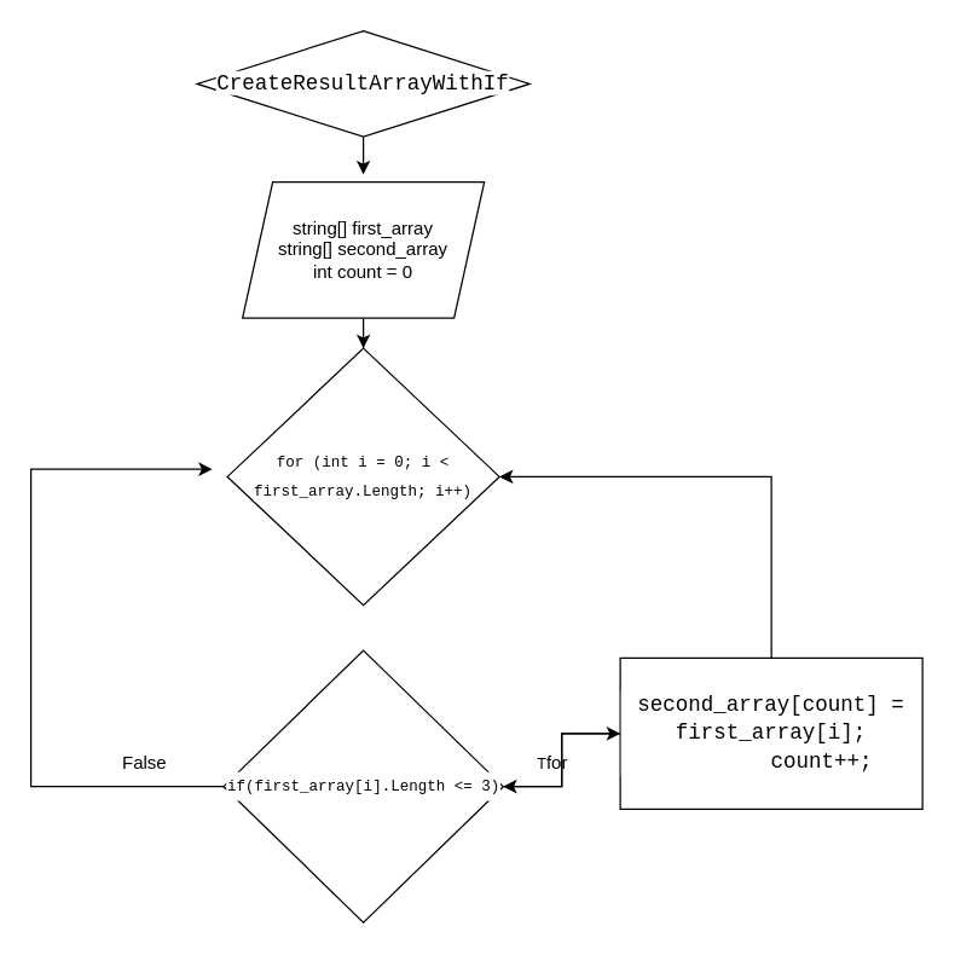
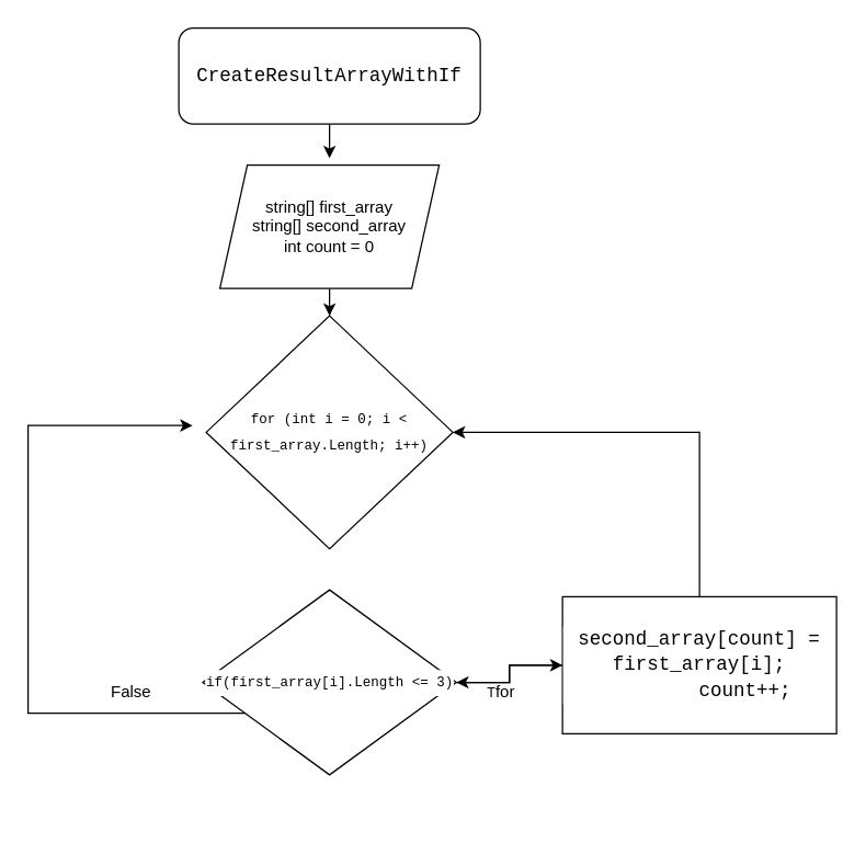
  <mxCell id="0" />
  <mxCell id="1" parent="0" />
  <mxCell id="2" style="edgeStyle=orthogonalEdgeStyle;rounded=0;orthogonalLoop=1;jettySize=auto;html=1;" edge="1" parent="1" source="3"><mxGeometry relative="1" as="geometry"><mxPoint x="240" y="115" as="targetPoint" /></mxGeometry></mxCell>
- <mxCell id="3" value="&lt;div style=&quot;font-family: Consolas, &amp;quot;Courier New&amp;quot;, monospace; font-size: 14px; line-height: 19px;&quot;&gt;&lt;span style=&quot;background-color: rgb(255, 255, 255);&quot;&gt;CreateResultArrayWithIf&lt;/span&gt;&lt;/div&gt;" style="rhombus;whiteSpace=wrap;html=1;" vertex="1" parent="1"><mxGeometry x="130" y="20" width="220" height="70" as="geometry" /></mxCell>
+ <mxCell id="3" value="&lt;div style=&quot;font-family: Consolas, &amp;quot;Courier New&amp;quot;, monospace; font-size: 14px; line-height: 19px;&quot;&gt;&lt;span style=&quot;background-color: rgb(255, 255, 255);&quot;&gt;CreateResultArrayWithIf&lt;/span&gt;&lt;/div&gt;" style="rounded=1;whiteSpace=wrap;html=1;" vertex="1" parent="1"><mxGeometry x="130" y="20" width="220" height="70" as="geometry" /></mxCell>
  <mxCell id="4" style="edgeStyle=orthogonalEdgeStyle;rounded=0;orthogonalLoop=1;jettySize=auto;html=1;" edge="1" parent="1" source="5" target="6"><mxGeometry relative="1" as="geometry" /></mxCell>
  <mxCell id="5" value="string[] first_array&lt;br&gt;string[] second_array&lt;br&gt;int count = 0" style="shape=parallelogram;perimeter=parallelogramPerimeter;whiteSpace=wrap;html=1;fixedSize=1;" vertex="1" parent="1"><mxGeometry x="160" y="120" width="160" height="90" as="geometry" /></mxCell>
  <mxCell id="6" value="&lt;div style=&quot;font-family: Consolas, &amp;quot;Courier New&amp;quot;, monospace; line-height: 19px;&quot;&gt;&lt;span style=&quot;background-color: rgb(255, 255, 255);&quot;&gt;&lt;font style=&quot;font-size: 10px;&quot;&gt;for (int i = 0; i &amp;lt; first_array.Length; i++)&lt;/font&gt;&lt;/span&gt;&lt;/div&gt;" style="rhombus;whiteSpace=wrap;html=1;" vertex="1" parent="1"><mxGeometry x="150" y="230" width="180" height="170" as="geometry" /></mxCell>
  <mxCell id="7" style="edgeStyle=orthogonalEdgeStyle;rounded=0;orthogonalLoop=1;jettySize=auto;html=1;entryX=0;entryY=0.5;entryDx=0;entryDy=0;fontSize=10;fontColor=#000000;" edge="1" parent="1" source="9" target="11"><mxGeometry relative="1" as="geometry" /></mxCell>
  <mxCell id="8" style="edgeStyle=orthogonalEdgeStyle;rounded=0;orthogonalLoop=1;jettySize=auto;html=1;fontSize=12;fontColor=#000000;" edge="1" parent="1" source="9"><mxGeometry relative="1" as="geometry"><mxPoint x="140" y="310" as="targetPoint" /><Array as="points"><mxPoint x="20" y="520" /><mxPoint x="20" y="310" /></Array></mxGeometry></mxCell>
- <mxCell id="9" value="&lt;div style=&quot;font-family: Consolas, &amp;quot;Courier New&amp;quot;, monospace; line-height: 19px;&quot;&gt;&lt;span style=&quot;background-color: rgb(255, 255, 255);&quot;&gt;&lt;font style=&quot;font-size: 10px;&quot;&gt;if(first_array[i].Length &amp;lt;= 3)&lt;/font&gt;&lt;/span&gt;&lt;/div&gt;" style="rhombus;whiteSpace=wrap;html=1;labelBackgroundColor=#FFFFFF;fontSize=10;fontColor=#000000;" vertex="1" parent="1"><mxGeometry x="147.5" y="430" width="185" height="180" as="geometry" /></mxCell>
+ <mxCell id="9" value="&lt;div style=&quot;font-family: Consolas, &amp;quot;Courier New&amp;quot;, monospace; line-height: 19px;&quot;&gt;&lt;span style=&quot;background-color: rgb(255, 255, 255);&quot;&gt;&lt;font style=&quot;font-size: 10px;&quot;&gt;if(first_array[i].Length &amp;lt;= 3)&lt;/font&gt;&lt;/span&gt;&lt;/div&gt;" style="rhombus;whiteSpace=wrap;html=1;labelBackgroundColor=#FFFFFF;fontSize=10;fontColor=#000000;" vertex="1" parent="1"><mxGeometry x="147.5" y="430" width="185" height="135" as="geometry" /></mxCell>
  <mxCell id="10" value="" style="edgeStyle=orthogonalEdgeStyle;rounded=0;orthogonalLoop=1;jettySize=auto;html=1;fontSize=10;fontColor=#000000;" edge="1" parent="1" source="11" target="9"><mxGeometry relative="1" as="geometry" /></mxCell>
  <mxCell id="11" value="&lt;div style=&quot;font-family: Consolas, &amp;quot;Courier New&amp;quot;, monospace; font-size: 14px; line-height: 19px;&quot;&gt;&lt;div style=&quot;&quot;&gt;&lt;span style=&quot;background-color: rgb(255, 255, 255);&quot;&gt;second_array[count] = first_array[i];&lt;/span&gt;&lt;/div&gt;&lt;div style=&quot;&quot;&gt;&lt;span style=&quot;background-color: rgb(255, 255, 255);&quot;&gt;&amp;nbsp; &amp;nbsp; &amp;nbsp; &amp;nbsp; count++;&lt;/span&gt;&lt;/div&gt;&lt;/div&gt;" style="rounded=0;whiteSpace=wrap;html=1;labelBackgroundColor=#FFFFFF;fontSize=10;fontColor=#000000;" vertex="1" parent="1"><mxGeometry x="410" y="435" width="200" height="100" as="geometry" /></mxCell>
  <mxCell id="12" value="T&lt;font style=&quot;font-size: 12px;&quot;&gt;for&lt;/font&gt;" style="text;html=1;align=center;verticalAlign=middle;resizable=0;points=[];autosize=1;strokeColor=none;fillColor=none;fontSize=10;fontColor=#000000;" vertex="1" parent="1"><mxGeometry x="340" y="490" width="50" height="30" as="geometry" /></mxCell>
  <mxCell id="13" value="False" style="text;html=1;align=center;verticalAlign=middle;resizable=0;points=[];autosize=1;strokeColor=none;fillColor=none;fontSize=12;fontColor=#000000;" vertex="1" parent="1"><mxGeometry x="70" y="490" width="50" height="30" as="geometry" /></mxCell>
  <mxCell id="14" value="" style="endArrow=classic;html=1;rounded=0;fontSize=12;fontColor=#000000;exitX=0.5;exitY=0;exitDx=0;exitDy=0;entryX=1;entryY=0.5;entryDx=0;entryDy=0;" edge="1" parent="1" source="11" target="6"><mxGeometry width="50" height="50" relative="1" as="geometry"><mxPoint x="140" y="350" as="sourcePoint" /><mxPoint x="510" y="300" as="targetPoint" /><Array as="points"><mxPoint x="510" y="315" /></Array></mxGeometry></mxCell>
